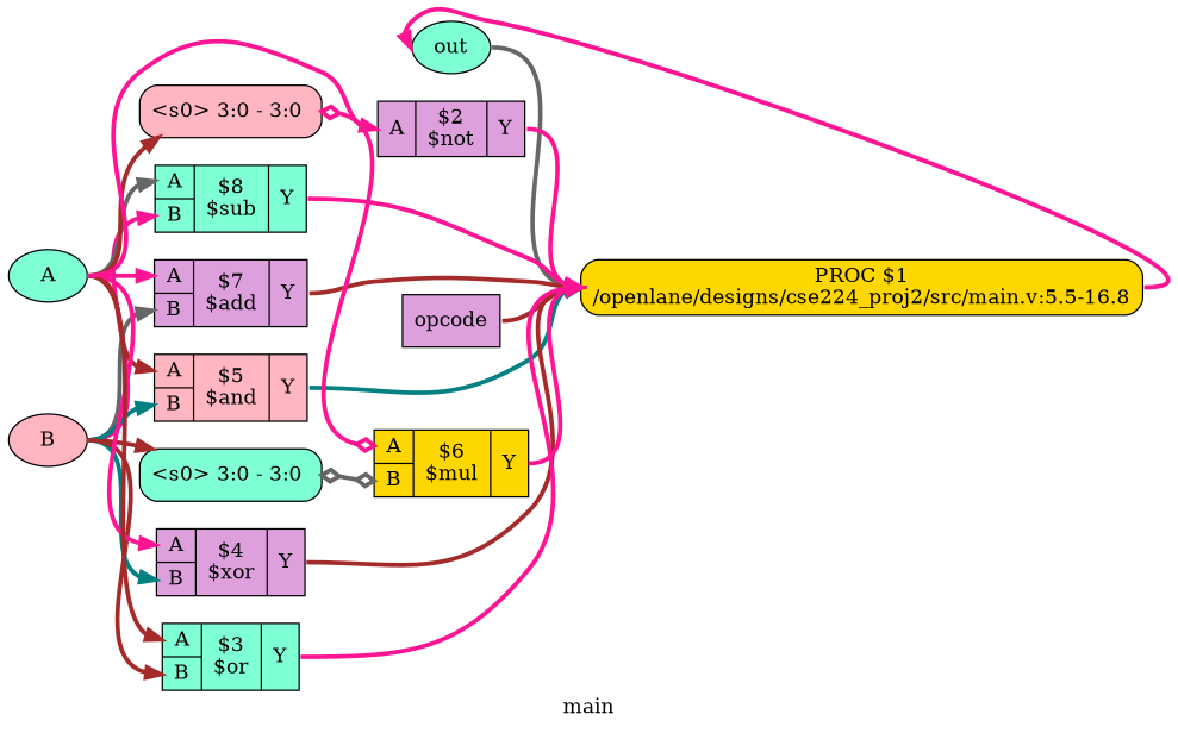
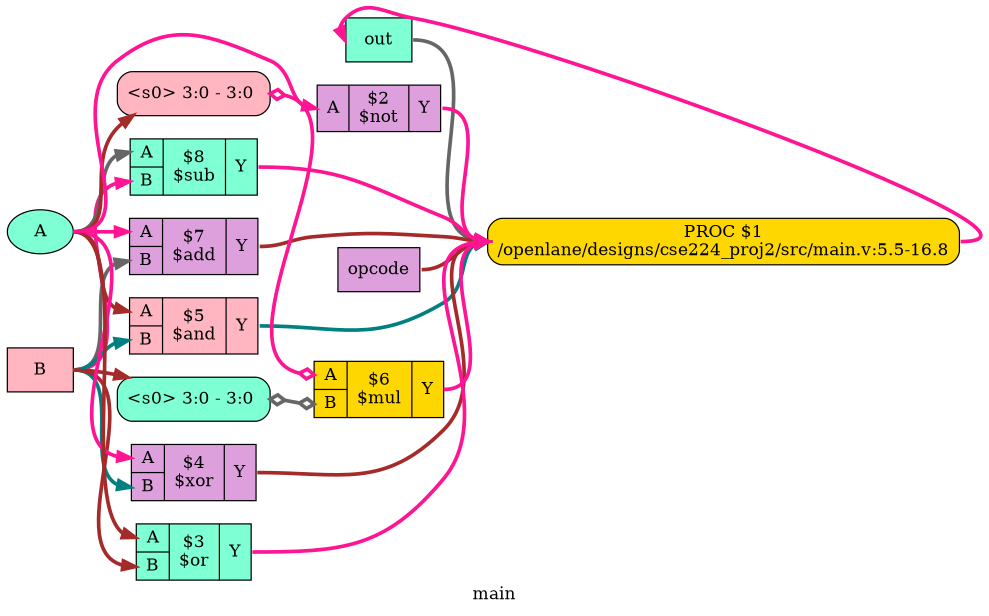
  digraph {
    label=main
    rankdir=LR
    remincross=true
    node [fillcolor=aquamarine shape=record style=filled]
    edge [color=deeppink fontcolor=black headport=w style="setlinewidth(3)" tailport=e]
-   n1 [color=black fontcolor=black label=out shape=ellipse]
+   n1 [color=black fontcolor=black label=out shape=box]
    n2 [fillcolor=gold label="PROC $1\n/openlane/designs/cse224_proj2/src/main.v:5.5-16.8" shape=box style="rounded,filled"]
    n3 [color=black fillcolor=plum fontcolor=black label=opcode shape=box]
-   n4 [color=black fillcolor=lightpink fontcolor=black label=B shape=ellipse]
+   n4 [color=black fillcolor=lightpink fontcolor=black label=B shape=box]
    n5 [label="{{<p13> A|<p12> B}|$8\n$sub|{<p14> Y}}"]
    n6 [fillcolor=plum label="{{<p13> A|<p12> B}|$7\n$add|{<p14> Y}}"]
    n7 [color=black fontcolor=black label="<s0> 3:0 - 3:0 " shape=box style="rounded,filled"]
    n8 [fillcolor=lightpink label="{{<p13> A|<p12> B}|$5\n$and|{<p14> Y}}"]
    n9 [fillcolor=plum label="{{<p13> A|<p12> B}|$4\n$xor|{<p14> Y}}"]
    n10 [label="{{<p13> A|<p12> B}|$3\n$or|{<p14> Y}}"]
    n11 [fillcolor=gold label="{{<p13> A|<p12> B}|$6\n$mul|{<p14> Y}}"]
    n12 [color=black fontcolor=black label=A shape=ellipse]
    n13 [color=black fillcolor=lightpink fontcolor=black label="<s0> 3:0 - 3:0 " shape=box style="rounded,filled"]
    n14 [fillcolor=plum label="{{<p13> A}|$2\n$not|{<p14> Y}}"]
    n1 -> n2 [color=gray40]
    n2 -> n1
    n3 -> n2 [color=brown]
    n4 -> n5 [headport="p12:w"]
    n4 -> n6 [color=gray40 headport="p12:w"]
    n4 -> n7 [color=brown headport="s0:w"]
    n4 -> n8 [color=teal headport="p12:w"]
    n4 -> n9 [color=teal headport="p12:w"]
    n4 -> n10 [color=brown headport="p12:w"]
    n5 -> n2 [tailport="p14:e"]
    n6 -> n2 [color=brown tailport="p14:e"]
    n7 -> n11 [arrowhead=odiamond arrowtail=odiamond color=gray40 dir=both headport="p12:w"]
    n8 -> n2 [color=teal tailport="p14:e"]
    n9 -> n2 [color=brown tailport="p14:e"]
    n10 -> n2 [tailport="p14:e"]
    n11 -> n2 [tailport="p14:e"]
    n12 -> n5 [color=gray40 headport="p13:w"]
    n12 -> n6 [headport="p13:w"]
    n12 -> n8 [color=brown headport="p13:w"]
    n12 -> n9 [headport="p13:w"]
    n12 -> n10 [color=brown headport="p13:w"]
    n12 -> n13 [color=brown headport="s0:w"]
    n12 -> n14 [headport="p13:w"]
    n13 -> n11 [arrowhead=odiamond arrowtail=odiamond dir=both headport="p13:w"]
    n14 -> n2 [tailport="p14:e"]
  }
